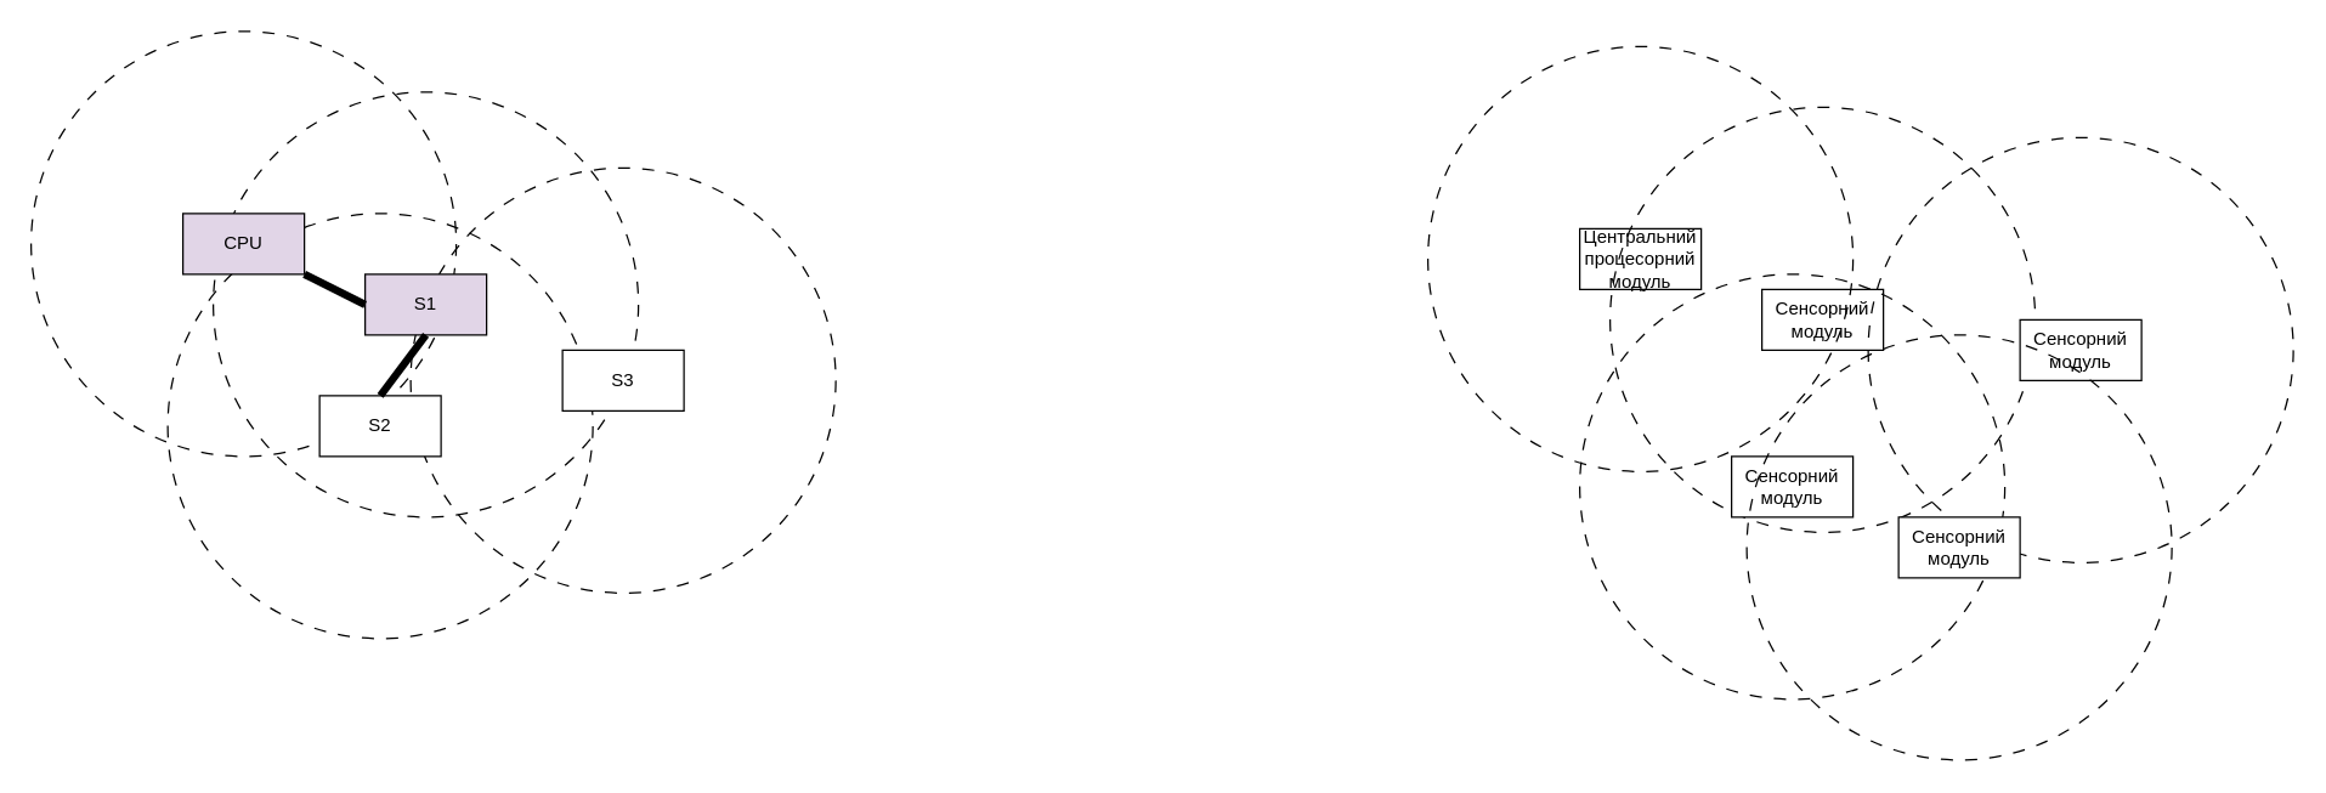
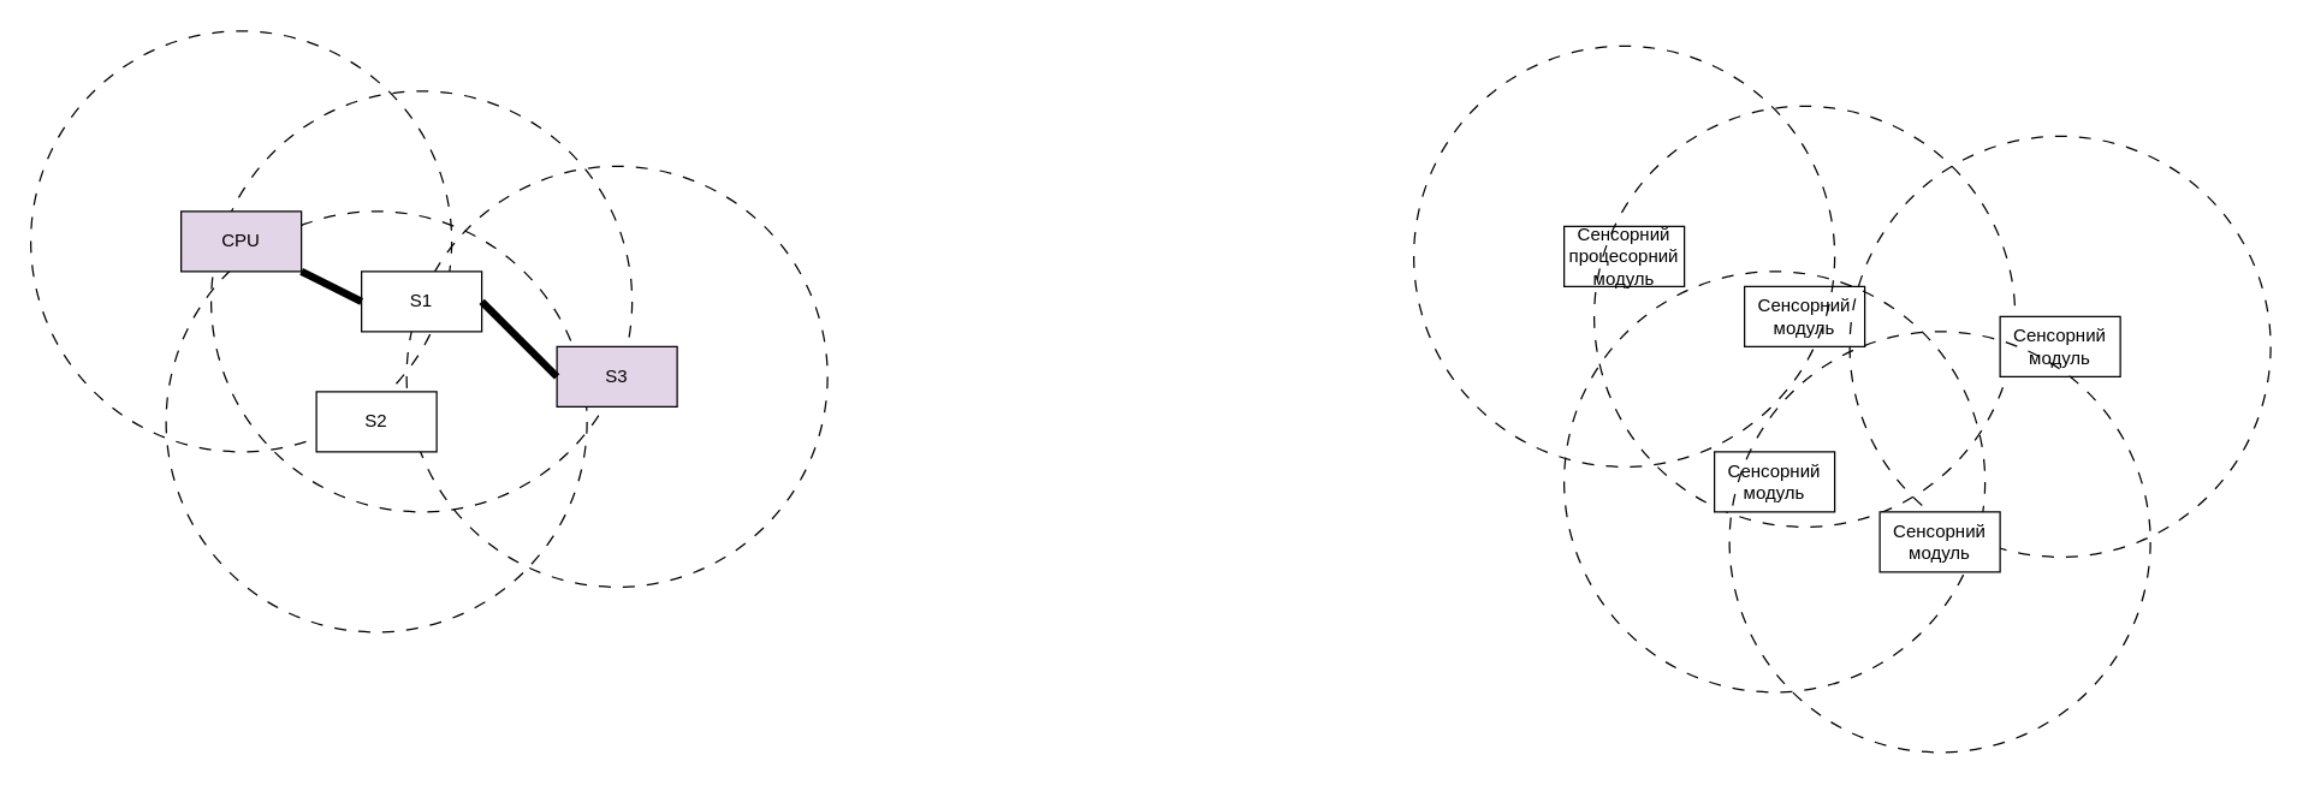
  <mxCell id="0" />
  <mxCell id="1" parent="0" />
  <mxCell id="2" value="" style="ellipse;whiteSpace=wrap;html=1;aspect=fixed;fillColor=none;dashed=1;dashPattern=8 8;" vertex="1" parent="1"><mxGeometry x="140" y="60" width="280" height="280" as="geometry" /></mxCell>
  <mxCell id="3" value="" style="ellipse;whiteSpace=wrap;html=1;aspect=fixed;fillColor=none;dashed=1;dashPattern=8 8;" vertex="1" parent="1"><mxGeometry x="20" y="20" width="280" height="280" as="geometry" /></mxCell>
  <mxCell id="4" value="" style="ellipse;whiteSpace=wrap;html=1;aspect=fixed;fillColor=none;dashed=1;dashPattern=8 8;" vertex="1" parent="1"><mxGeometry x="110" y="140" width="280" height="280" as="geometry" /></mxCell>
  <mxCell id="5" value="" style="ellipse;whiteSpace=wrap;html=1;aspect=fixed;fillColor=none;dashed=1;dashPattern=8 8;" vertex="1" parent="1"><mxGeometry x="270" y="110" width="280" height="280" as="geometry" /></mxCell>
  <mxCell id="6" value="CPU" style="rounded=0;whiteSpace=wrap;html=1;fillColor=#e1d5e7;" vertex="1" parent="1"><mxGeometry x="120" y="140" width="80" height="40" as="geometry" /></mxCell>
- <mxCell id="7" value="S1" style="rounded=0;whiteSpace=wrap;html=1;fillColor=#e1d5e7;" vertex="1" parent="1"><mxGeometry x="240" y="180" width="80" height="40" as="geometry" /></mxCell>
+ <mxCell id="7" value="S1" style="rounded=0;whiteSpace=wrap;html=1;" vertex="1" parent="1"><mxGeometry x="240" y="180" width="80" height="40" as="geometry" /></mxCell>
  <mxCell id="8" value="S2" style="rounded=0;whiteSpace=wrap;html=1;" vertex="1" parent="1"><mxGeometry x="210" y="260" width="80" height="40" as="geometry" /></mxCell>
- <mxCell id="9" value="S3" style="rounded=0;whiteSpace=wrap;html=1;" vertex="1" parent="1"><mxGeometry x="370" y="230" width="80" height="40" as="geometry" /></mxCell>
- <mxCell id="10" value="Центральний процесорний модуль" style="rounded=0;whiteSpace=wrap;html=1;" vertex="1" parent="1"><mxGeometry x="1040" y="150" width="80" height="40" as="geometry" /></mxCell>
+ <mxCell id="9" value="S3" style="rounded=0;whiteSpace=wrap;html=1;fillColor=#e1d5e7;" vertex="1" parent="1"><mxGeometry x="370" y="230" width="80" height="40" as="geometry" /></mxCell>
+ <mxCell id="10" value="Сенсорний процесорний модуль" style="rounded=0;whiteSpace=wrap;html=1;" vertex="1" parent="1"><mxGeometry x="1040" y="150" width="80" height="40" as="geometry" /></mxCell>
  <mxCell id="11" value="Сенсорний модуль" style="rounded=0;whiteSpace=wrap;html=1;" vertex="1" parent="1"><mxGeometry x="1160" y="190" width="80" height="40" as="geometry" /></mxCell>
  <mxCell id="12" value="" style="ellipse;whiteSpace=wrap;html=1;aspect=fixed;fillColor=none;dashed=1;dashPattern=8 8;" vertex="1" parent="1"><mxGeometry x="1060" y="70" width="280" height="280" as="geometry" /></mxCell>
  <mxCell id="13" value="" style="ellipse;whiteSpace=wrap;html=1;aspect=fixed;fillColor=none;dashed=1;dashPattern=8 8;" vertex="1" parent="1"><mxGeometry x="940" y="30" width="280" height="280" as="geometry" /></mxCell>
  <mxCell id="14" value="Сенсорний модуль" style="rounded=0;whiteSpace=wrap;html=1;" vertex="1" parent="1"><mxGeometry x="1140" y="300" width="80" height="40" as="geometry" /></mxCell>
  <mxCell id="15" value="" style="ellipse;whiteSpace=wrap;html=1;aspect=fixed;fillColor=none;dashed=1;dashPattern=8 8;" vertex="1" parent="1"><mxGeometry x="1040" y="180" width="280" height="280" as="geometry" /></mxCell>
  <mxCell id="16" value="Сенсорний модуль" style="rounded=0;whiteSpace=wrap;html=1;" vertex="1" parent="1"><mxGeometry x="1330" y="210" width="80" height="40" as="geometry" /></mxCell>
  <mxCell id="17" value="" style="ellipse;whiteSpace=wrap;html=1;aspect=fixed;fillColor=none;dashed=1;dashPattern=8 8;" vertex="1" parent="1"><mxGeometry x="1230" y="90" width="280" height="280" as="geometry" /></mxCell>
  <mxCell id="18" value="Сенсорний модуль" style="rounded=0;whiteSpace=wrap;html=1;" vertex="1" parent="1"><mxGeometry x="1250" y="340" width="80" height="40" as="geometry" /></mxCell>
  <mxCell id="19" value="" style="ellipse;whiteSpace=wrap;html=1;aspect=fixed;fillColor=none;dashed=1;dashPattern=8 8;" vertex="1" parent="1"><mxGeometry x="1150" y="220" width="280" height="280" as="geometry" /></mxCell>
  <mxCell id="20" value="" style="endArrow=none;html=1;rounded=0;entryX=1;entryY=1;entryDx=0;entryDy=0;exitX=0;exitY=0.5;exitDx=0;exitDy=0;strokeWidth=5;" edge="1" parent="1" source="7" target="6"><mxGeometry width="50" height="50" relative="1" as="geometry"><mxPoint y="340" as="sourcePoint" x="10" /><mxPoint x="60" y="290" as="targetPoint" /></mxGeometry></mxCell>
- <mxCell id="21" value="" style="endArrow=none;html=1;rounded=0;exitX=0.5;exitY=0;exitDx=0;exitDy=0;entryX=0.5;entryY=1;entryDx=0;entryDy=0;strokeWidth=5;" edge="1" parent="1" source="8" target="7"><mxGeometry width="50" height="50" relative="1" as="geometry"><mxPoint x="280" y="270" as="sourcePoint" /><mxPoint x="330" y="220" as="targetPoint" /></mxGeometry></mxCell>
+ <mxCell id="22" value="" style="endArrow=none;html=1;rounded=0;entryX=0;entryY=0.5;entryDx=0;entryDy=0;exitX=1;exitY=0.5;exitDx=0;exitDy=0;strokeWidth=5;" edge="1" parent="1" source="7" target="9"><mxGeometry width="50" height="50" relative="1" as="geometry"><mxPoint x="280" y="270" as="sourcePoint" /><mxPoint x="330" y="220" as="targetPoint" /></mxGeometry></mxCell>
